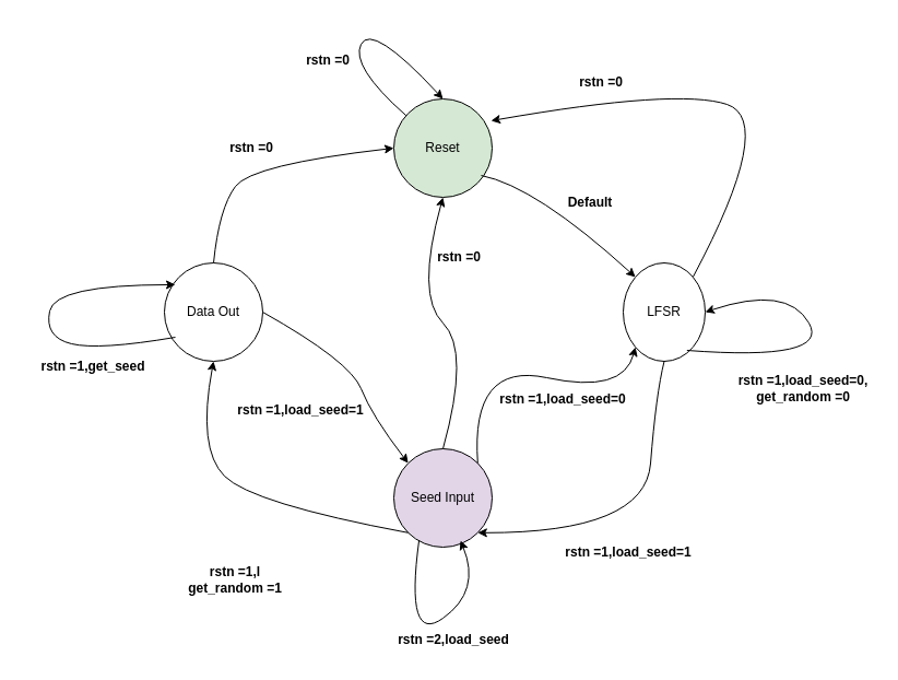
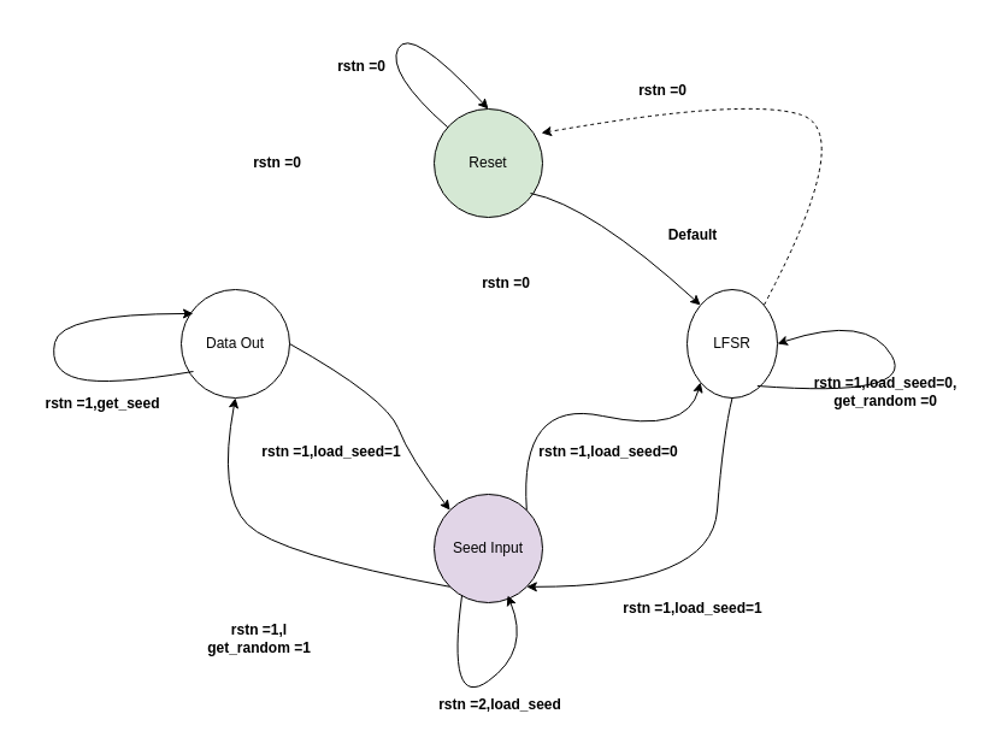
  <mxCell id="0" />
  <mxCell id="1" parent="0" />
  <mxCell id="2" value="Reset" style="ellipse;whiteSpace=wrap;html=1;aspect=fixed;fillColor=#d5e8d4;" vertex="1" parent="1"><mxGeometry x="360" y="90" width="90" height="90" as="geometry" /></mxCell>
  <mxCell id="3" value="" style="ellipse;whiteSpace=wrap;html=1;aspect=fixed;" vertex="1" parent="1"><mxGeometry x="150" y="240" width="90" height="90" as="geometry" /></mxCell>
  <mxCell id="4" value="Data Out" style="text;html=1;strokeColor=none;fillColor=none;align=center;verticalAlign=middle;whiteSpace=wrap;rounded=0;" vertex="1" parent="1"><mxGeometry x="150" y="240" width="90" height="90" as="geometry" /></mxCell>
  <mxCell id="5" value="LFSR" style="ellipse;whiteSpace=wrap;html=1;aspect=fixed;" vertex="1" parent="1"><mxGeometry x="570" y="240" width="75" height="90" as="geometry" /></mxCell>
  <mxCell id="6" value="Seed Input" style="ellipse;whiteSpace=wrap;html=1;aspect=fixed;fillColor=#e1d5e7;" vertex="1" parent="1"><mxGeometry x="360" y="410" width="90" height="90" as="geometry" /></mxCell>
- <mxCell id="7" value="" style="curved=1;endArrow=classic;html=1;rounded=0;entryX=0.989;entryY=0.222;entryDx=0;entryDy=0;entryPerimeter=0;exitX=1;exitY=0;exitDx=0;exitDy=0;" edge="1" parent="1" source="5" target="2"><mxGeometry width="50" height="50" relative="1" as="geometry"><mxPoint x="660" y="110" as="sourcePoint" /><mxPoint x="710" y="60" as="targetPoint" /><Array as="points"><mxPoint x="710" y="110" /><mxPoint x="620" y="80" /></Array></mxGeometry></mxCell>
+ <mxCell id="7" value="" style="curved=1;endArrow=classic;html=1;rounded=0;entryX=0.989;entryY=0.222;entryDx=0;entryDy=0;entryPerimeter=0;exitX=1;exitY=0;exitDx=0;exitDy=0;dashed=1;" edge="1" parent="1" source="5" target="2"><mxGeometry width="50" height="50" relative="1" as="geometry"><mxPoint x="660" y="110" as="sourcePoint" /><mxPoint x="710" y="60" as="targetPoint" /><Array as="points"><mxPoint x="710" y="110" /><mxPoint x="620" y="80" /></Array></mxGeometry></mxCell>
  <mxCell id="8" value="" style="curved=1;endArrow=classic;html=1;rounded=0;exitX=1;exitY=0;exitDx=0;exitDy=0;entryX=0;entryY=1;entryDx=0;entryDy=0;" edge="1" parent="1" source="6" target="5"><mxGeometry width="50" height="50" relative="1" as="geometry"><mxPoint x="490" y="390" as="sourcePoint" /><mxPoint x="540" y="340" as="targetPoint" /><Array as="points"><mxPoint x="430" y="330" /><mxPoint x="570" y="360" /></Array></mxGeometry></mxCell>
  <mxCell id="9" value="" style="curved=1;endArrow=classic;html=1;rounded=0;exitX=0.5;exitY=1;exitDx=0;exitDy=0;entryX=1;entryY=1;entryDx=0;entryDy=0;" edge="1" parent="1" source="5" target="6"><mxGeometry width="50" height="50" relative="1" as="geometry"><mxPoint x="610" y="420" as="sourcePoint" /><mxPoint x="560" y="470" as="targetPoint" /><Array as="points"><mxPoint x="600" y="360" /><mxPoint x="590" y="487" /></Array></mxGeometry></mxCell>
  <mxCell id="10" value="" style="curved=1;endArrow=classic;html=1;rounded=0;entryX=0;entryY=0;entryDx=0;entryDy=0;exitX=1;exitY=0.5;exitDx=0;exitDy=0;" edge="1" parent="1" source="4" target="6"><mxGeometry width="50" height="50" relative="1" as="geometry"><mxPoint x="210" y="320" as="sourcePoint" /><mxPoint x="430" y="270" as="targetPoint" /><Array as="points"><mxPoint x="320" y="330" /><mxPoint x="340" y="380" /></Array></mxGeometry></mxCell>
  <mxCell id="11" value="" style="curved=1;endArrow=classic;html=1;rounded=0;entryX=0.5;entryY=1;entryDx=0;entryDy=0;exitX=0;exitY=1;exitDx=0;exitDy=0;" edge="1" parent="1" source="6" target="4"><mxGeometry width="50" height="50" relative="1" as="geometry"><mxPoint x="180" y="460" as="sourcePoint" /><mxPoint x="230" y="410" as="targetPoint" /><Array as="points"><mxPoint x="230" y="460" /><mxPoint x="180" y="410" /></Array></mxGeometry></mxCell>
- <mxCell id="12" value="" style="curved=1;endArrow=classic;html=1;rounded=0;exitX=0.5;exitY=0;exitDx=0;exitDy=0;entryX=0.5;entryY=1;entryDx=0;entryDy=0;" edge="1" parent="1" source="6" target="2"><mxGeometry width="50" height="50" relative="1" as="geometry"><mxPoint x="380" y="320" as="sourcePoint" /><mxPoint x="430" y="270" as="targetPoint" /><Array as="points"><mxPoint x="430" y="320" /><mxPoint x="380" y="270" /></Array></mxGeometry></mxCell>
- <mxCell id="13" value="" style="curved=1;endArrow=classic;html=1;rounded=0;exitX=0.5;exitY=0;exitDx=0;exitDy=0;entryX=0;entryY=0.5;entryDx=0;entryDy=0;" edge="1" parent="1" source="4" target="2"><mxGeometry width="50" height="50" relative="1" as="geometry"><mxPoint x="230" y="200" as="sourcePoint" /><mxPoint x="280" y="150" as="targetPoint" /><Array as="points"><mxPoint x="200" y="190" /><mxPoint x="230" y="150" /></Array></mxGeometry></mxCell>
  <mxCell id="14" value="" style="curved=1;endArrow=classic;html=1;rounded=0;entryX=0;entryY=0;entryDx=0;entryDy=0;" edge="1" parent="1" target="5"><mxGeometry width="50" height="50" relative="1" as="geometry"><mxPoint x="440" y="160" as="sourcePoint" /><mxPoint x="540" y="170" as="targetPoint" /><Array as="points"><mxPoint x="490" y="170" /></Array></mxGeometry></mxCell>
  <mxCell id="15" value="&lt;b&gt;rstn =0&lt;/b&gt;" style="text;html=1;strokeColor=none;fillColor=none;align=center;verticalAlign=middle;whiteSpace=wrap;rounded=0;" vertex="1" parent="1"><mxGeometry x="520" y="60" width="60" height="30" as="geometry" /></mxCell>
  <mxCell id="16" value="&lt;b&gt;rstn =0&lt;/b&gt;" style="text;html=1;strokeColor=none;fillColor=none;align=center;verticalAlign=middle;whiteSpace=wrap;rounded=0;" vertex="1" parent="1"><mxGeometry x="390" y="220" width="60" height="30" as="geometry" /></mxCell>
  <mxCell id="17" value="&lt;b&gt;rstn =0&lt;/b&gt;" style="text;html=1;strokeColor=none;fillColor=none;align=center;verticalAlign=middle;whiteSpace=wrap;rounded=0;" vertex="1" parent="1"><mxGeometry x="200" y="120" width="60" height="30" as="geometry" /></mxCell>
  <mxCell id="18" value="" style="curved=1;endArrow=classic;html=1;rounded=0;exitX=0.778;exitY=0.889;exitDx=0;exitDy=0;exitPerimeter=0;entryX=1;entryY=0.5;entryDx=0;entryDy=0;" edge="1" parent="1" source="5" target="5"><mxGeometry width="50" height="50" relative="1" as="geometry"><mxPoint x="710" y="330" as="sourcePoint" /><mxPoint x="760" y="280" as="targetPoint" /><Array as="points"><mxPoint x="760" y="330" /><mxPoint x="720" y="260" /></Array></mxGeometry></mxCell>
  <mxCell id="19" value="" style="curved=1;endArrow=classic;html=1;rounded=0;exitX=0.256;exitY=0.933;exitDx=0;exitDy=0;exitPerimeter=0;" edge="1" parent="1" source="6"><mxGeometry width="50" height="50" relative="1" as="geometry"><mxPoint x="380" y="580" as="sourcePoint" /><mxPoint x="421" y="494" as="targetPoint" /><Array as="points"><mxPoint x="370" y="590" /><mxPoint x="440" y="540" /></Array></mxGeometry></mxCell>
  <mxCell id="20" value="" style="curved=1;endArrow=classic;html=1;rounded=0;entryX=0.111;entryY=0.222;entryDx=0;entryDy=0;entryPerimeter=0;" edge="1" parent="1" target="4"><mxGeometry width="50" height="50" relative="1" as="geometry"><mxPoint x="160" y="308" as="sourcePoint" /><mxPoint x="130" y="270" as="targetPoint" /><Array as="points"><mxPoint x="90" y="320" /><mxPoint x="40" y="308" /><mxPoint x="50" y="260" /></Array></mxGeometry></mxCell>
  <mxCell id="21" value="&lt;b&gt;rstn =1,get_seed&lt;/b&gt;" style="text;html=1;strokeColor=none;fillColor=none;align=center;verticalAlign=middle;whiteSpace=wrap;rounded=0;" vertex="1" parent="1"><mxGeometry x="20" y="320" width="130" height="30" as="geometry" /></mxCell>
  <mxCell id="22" value="&lt;b&gt;rstn =2,load_seed&lt;/b&gt;" style="text;html=1;strokeColor=none;fillColor=none;align=center;verticalAlign=middle;whiteSpace=wrap;rounded=0;" vertex="1" parent="1"><mxGeometry x="350" y="570" width="130" height="30" as="geometry" /></mxCell>
  <mxCell id="23" value="&lt;div&gt;&lt;b&gt;rstn =1,l&lt;/b&gt;&lt;/div&gt;&lt;div&gt;&lt;b&gt;get_random =1&lt;/b&gt;&lt;br&gt;&lt;/div&gt;" style="text;html=1;strokeColor=none;fillColor=none;align=center;verticalAlign=middle;whiteSpace=wrap;rounded=0;" vertex="1" parent="1"><mxGeometry x="150" y="515" width="130" height="30" as="geometry" /></mxCell>
  <mxCell id="24" value="&lt;div&gt;&lt;b&gt;rstn =1,load_seed=1&lt;/b&gt;&lt;/div&gt;" style="text;html=1;strokeColor=none;fillColor=none;align=center;verticalAlign=middle;whiteSpace=wrap;rounded=0;" vertex="1" parent="1"><mxGeometry x="210" y="360" width="130" height="30" as="geometry" /></mxCell>
- <mxCell id="25" value="&lt;div&gt;&lt;b&gt;rstn =1,load_seed=0,&lt;/b&gt;&lt;/div&gt;&lt;div&gt;&lt;b&gt;get_random =0&lt;/b&gt;&lt;br&gt;&lt;/div&gt;" style="text;html=1;strokeColor=none;fillColor=none;align=center;verticalAlign=middle;whiteSpace=wrap;rounded=0;" vertex="1" parent="1"><mxGeometry x="670" y="340" width="130" height="30" as="geometry" /></mxCell>
+ <mxCell id="25" value="&lt;div&gt;&lt;b&gt;rstn =1,load_seed=0,&lt;/b&gt;&lt;/div&gt;&lt;div&gt;&lt;b&gt;get_random =0&lt;/b&gt;&lt;br&gt;&lt;/div&gt;" style="text;html=1;strokeColor=none;fillColor=none;align=center;verticalAlign=middle;whiteSpace=wrap;rounded=0;" vertex="1" parent="1"><mxGeometry x="670" y="310" width="130" height="30" as="geometry" /></mxCell>
  <mxCell id="26" value="&lt;div&gt;&lt;b&gt;rstn =1,load_seed=1&lt;/b&gt;&lt;/div&gt;" style="text;html=1;strokeColor=none;fillColor=none;align=center;verticalAlign=middle;whiteSpace=wrap;rounded=0;" vertex="1" parent="1"><mxGeometry x="510" y="490" width="130" height="30" as="geometry" /></mxCell>
- <mxCell id="27" value="&lt;div&gt;&lt;b&gt;rstn =1,load_seed=0&lt;/b&gt;&lt;/div&gt;" style="text;html=1;strokeColor=none;fillColor=none;align=center;verticalAlign=middle;whiteSpace=wrap;rounded=0;" vertex="1" parent="1"><mxGeometry x="450" y="350" width="130" height="30" as="geometry" /></mxCell>
+ <mxCell id="27" value="&lt;div&gt;&lt;b&gt;rstn =1,load_seed=0&lt;/b&gt;&lt;/div&gt;" style="text;html=1;strokeColor=none;fillColor=none;align=center;verticalAlign=middle;whiteSpace=wrap;rounded=0;" vertex="1" parent="1"><mxGeometry x="440" y="360" width="130" height="30" as="geometry" /></mxCell>
  <mxCell id="28" value="" style="curved=1;endArrow=classic;html=1;rounded=0;entryX=0.5;entryY=0;entryDx=0;entryDy=0;" edge="1" parent="1" source="2" target="2"><mxGeometry width="50" height="50" relative="1" as="geometry"><mxPoint x="320" y="110" as="sourcePoint" /><mxPoint x="370" y="60" as="targetPoint" /><Array as="points"><mxPoint x="320" y="60" /><mxPoint x="340" y="20" /></Array></mxGeometry></mxCell>
  <mxCell id="29" value="&lt;b&gt;rstn =0&lt;/b&gt;" style="text;html=1;strokeColor=none;fillColor=none;align=center;verticalAlign=middle;whiteSpace=wrap;rounded=0;" vertex="1" parent="1"><mxGeometry x="270" y="40" width="60" height="30" as="geometry" /></mxCell>
- <mxCell id="30" value="&lt;b&gt;Default&lt;/b&gt;" style="text;html=1;strokeColor=none;fillColor=none;align=center;verticalAlign=middle;whiteSpace=wrap;rounded=0;" vertex="1" parent="1"><mxGeometry x="510" y="170" width="60" height="30" as="geometry" /></mxCell>
+ <mxCell id="30" value="&lt;b&gt;Default&lt;/b&gt;" style="text;html=1;strokeColor=none;fillColor=none;align=center;verticalAlign=middle;whiteSpace=wrap;rounded=0;" vertex="1" parent="1"><mxGeometry x="545" y="180" width="60" height="30" as="geometry" /></mxCell>
